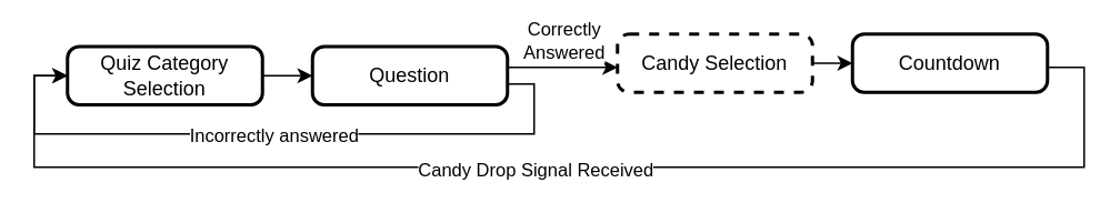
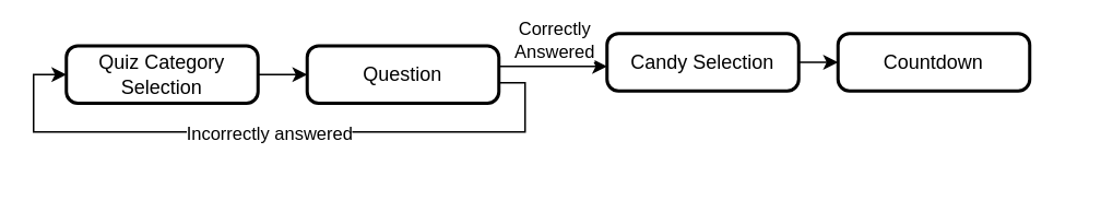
  <mxCell id="0" />
  <mxCell id="1" parent="0" />
  <mxCell id="2" value="Quiz Category&#10;Selection" style="rounded=1;absoluteArcSize=1;arcSize=14;whiteSpace=wrap;strokeWidth=2;" parent="1" vertex="1"><mxGeometry x="40" y="27.498" width="117" height="35" as="geometry" /></mxCell>
  <mxCell id="3" style="edgeStyle=orthogonalEdgeStyle;rounded=0;orthogonalLoop=1;jettySize=auto;html=1;orthogonal=1;" parent="1" source="2" target="8" edge="1"><mxGeometry relative="1" as="geometry"><mxPoint x="2960" y="889.72" as="sourcePoint" /></mxGeometry></mxCell>
  <mxCell id="4" style="edgeStyle=orthogonalEdgeStyle;rounded=0;orthogonalLoop=1;jettySize=auto;html=1;orthogonal=1;" parent="1" source="8" target="10" edge="1"><mxGeometry relative="1" as="geometry"><Array as="points"><mxPoint x="340" y="40" /><mxPoint x="340" y="40" /></Array></mxGeometry></mxCell>
  <mxCell id="5" value="Correctly&lt;br&gt;Answered" style="edgeLabel;html=1;align=center;verticalAlign=middle;resizable=0;points=[];" parent="4" vertex="1" connectable="0"><mxGeometry x="0.007" y="1" relative="1" as="geometry"><mxPoint y="-16" as="offset" /></mxGeometry></mxCell>
  <mxCell id="6" style="edgeStyle=orthogonalEdgeStyle;rounded=0;orthogonalLoop=1;jettySize=auto;html=1;" parent="1" source="8" target="2" edge="1"><mxGeometry relative="1" as="geometry"><Array as="points"><mxPoint x="320" y="50" /><mxPoint x="320" y="80" /><mxPoint x="20" y="80" /><mxPoint x="20" y="45" /></Array></mxGeometry></mxCell>
  <mxCell id="7" value="Incorrectly answered" style="edgeLabel;html=1;align=center;verticalAlign=middle;resizable=0;points=[];" parent="6" vertex="1" connectable="0"><mxGeometry x="0.014" y="-2" relative="1" as="geometry"><mxPoint y="2" as="offset" /></mxGeometry></mxCell>
  <mxCell id="8" value="Question" style="rounded=1;absoluteArcSize=1;arcSize=14;whiteSpace=wrap;strokeWidth=2;" parent="1" vertex="1"><mxGeometry x="187" y="27.5" width="117" height="35" as="geometry" /></mxCell>
  <mxCell id="9" style="edgeStyle=orthogonalEdgeStyle;rounded=0;orthogonalLoop=1;jettySize=auto;html=1;orthogonal=1;" parent="1" source="10" target="13" edge="1"><mxGeometry relative="1" as="geometry" /></mxCell>
- <mxCell id="10" value="Candy Selection" style="rounded=1;absoluteArcSize=1;arcSize=14;whiteSpace=wrap;strokeWidth=2;dashed=1;" parent="1" vertex="1"><mxGeometry x="370" y="20" width="117" height="35" as="geometry" /></mxCell>
- <mxCell id="11" style="edgeStyle=orthogonalEdgeStyle;rounded=0;orthogonalLoop=1;jettySize=auto;html=1;orthogonal=1;" parent="1" source="13" target="2" edge="1"><mxGeometry relative="1" as="geometry"><Array as="points"><mxPoint x="650" y="40" /><mxPoint x="650" y="100" /><mxPoint x="20" y="100" /><mxPoint x="20" y="45" /></Array></mxGeometry></mxCell>
- <mxCell id="12" value="Candy Drop Signal Received" style="edgeLabel;html=1;align=center;verticalAlign=middle;resizable=0;points=[];" parent="11" vertex="1" connectable="0"><mxGeometry x="0.048" y="1" relative="1" as="geometry"><mxPoint as="offset" /></mxGeometry></mxCell>
+ <mxCell id="10" value="Candy Selection" style="rounded=1;absoluteArcSize=1;arcSize=14;whiteSpace=wrap;strokeWidth=2;" parent="1" vertex="1"><mxGeometry x="370" y="20" width="117" height="35" as="geometry" /></mxCell>
  <mxCell id="13" value="Countdown" style="rounded=1;absoluteArcSize=1;arcSize=14;whiteSpace=wrap;strokeWidth=2;" parent="1" vertex="1"><mxGeometry x="511" y="20" width="117" height="35" as="geometry" /></mxCell>
